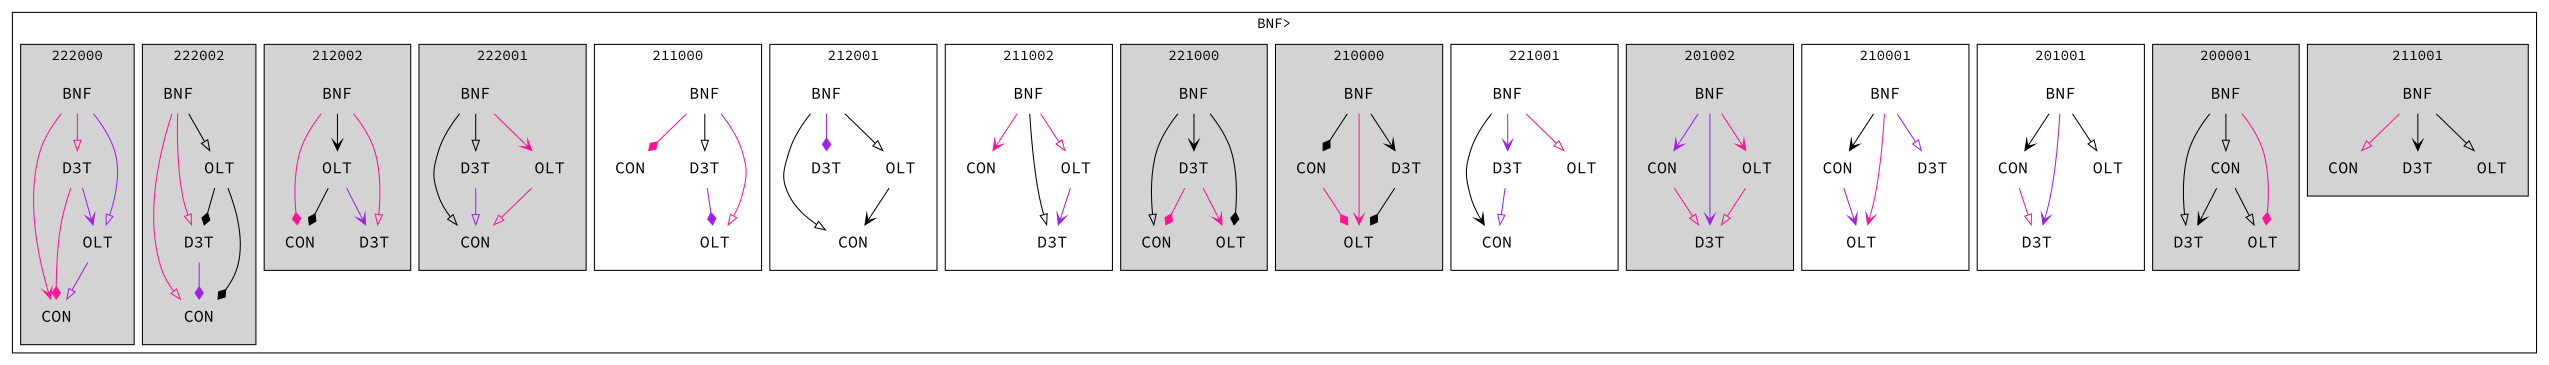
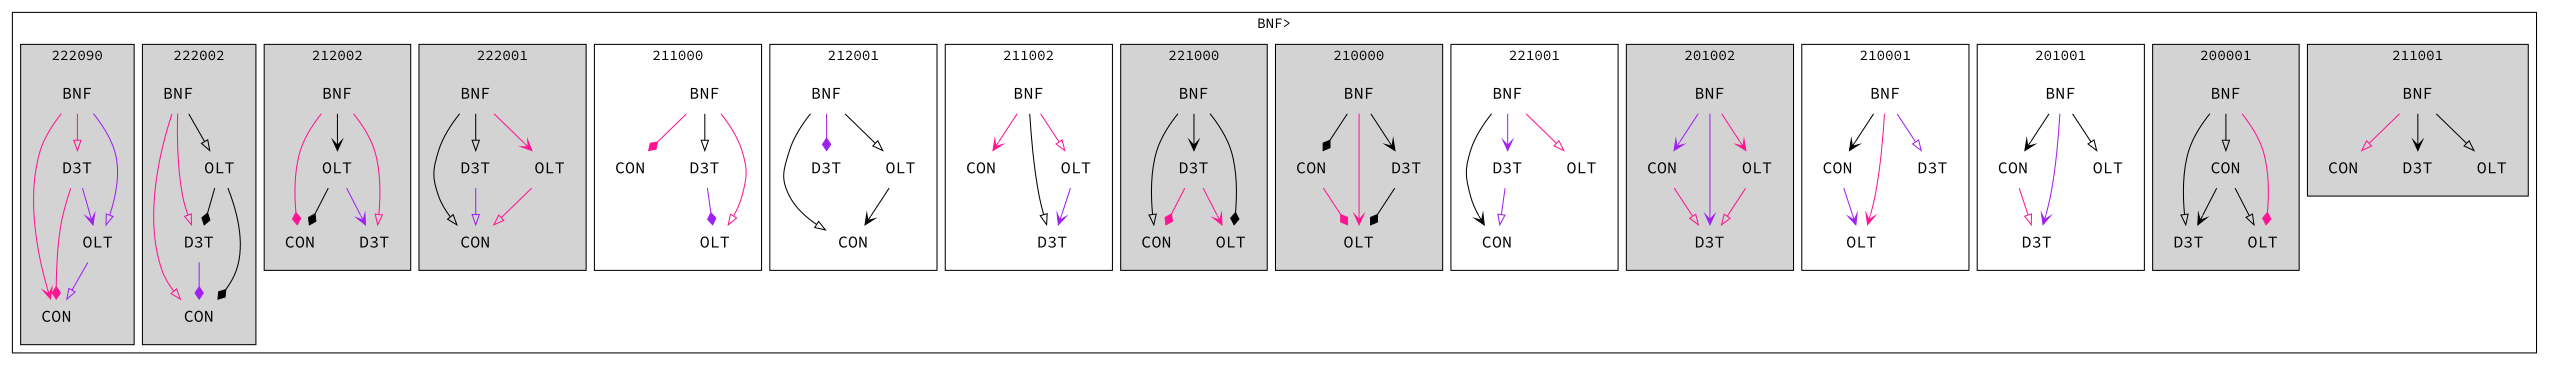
  strict digraph {
    compound=false
    labelloc=t
    fontname="Source Code Pro"
    node [fontsize=16 shape=plaintext fontname="Source Code Pro"]
    edge [color=black arrowhead=onormal fontname="Source Code Pro"]
    n1 [label=CON]
    n2 [label=BNF]
    n3 [label=D3T]
    n4 [label=OLT]
    n5 [label=CON]
    n6 [label=D3T]
    n7 [label=OLT]
    n8 [label=BNF]
    n9 [label=CON]
    n10 [label=D3T]
    n11 [label=BNF]
    n12 [label=OLT]
    n13 [label=CON]
    n14 [label=OLT]
    n15 [label=BNF]
    n16 [label=D3T]
    n17 [label=CON]
    n18 [label=D3T]
    n19 [label=BNF]
    n20 [label=OLT]
    n21 [label=CON]
    n22 [label=BNF]
    n23 [label=D3T]
    n24 [label=OLT]
    n25 [label=CON]
    n26 [label=OLT]
    n27 [label=BNF]
    n28 [label=D3T]
    n29 [label=CON]
    n30 [label=BNF]
    n31 [label=D3T]
    n32 [label=OLT]
    n33 [label=CON]
    n34 [label=BNF]
    n35 [label=D3T]
    n36 [label=OLT]
    n37 [label=CON]
    n38 [label=BNF]
    n39 [label=D3T]
    n40 [label=OLT]
    n41 [label=CON]
    n42 [label=BNF]
    n43 [label=D3T]
    n44 [label=OLT]
    n45 [label=CON]
    n46 [label=BNF]
    n47 [label=D3T]
    n48 [label=OLT]
    n49 [label=CON]
    n50 [label=BNF]
    n51 [label=D3T]
    n52 [label=OLT]
    n53 [label=CON]
    n54 [label=BNF]
    n55 [label=D3T]
    n56 [label=OLT]
    n57 [label=CON]
    n58 [label=BNF]
    n59 [label=D3T]
    n60 [label=OLT]
    subgraph cluster_1 {
      label="BNF>"
      subgraph cluster_2 {
        label=211001
        style=filled
        n1
        n2
        n3
        n4
      }
      subgraph cluster_3 {
        label=200001
        style=filled
        n5
        n6
        n7
        n8
      }
      subgraph cluster_4 {
        label=201001
        n9
        n10
        n11
        n12
      }
      subgraph cluster_5 {
        label=210001
        n13
        n14
        n15
        n16
      }
      subgraph cluster_6 {
        label=201002
        style=filled
        n17
        n18
        n19
        n20
      }
      subgraph cluster_7 {
        label=221001
        n21
        n22
        n23
        n24
      }
      subgraph cluster_8 {
        label=210000
        style=filled
        n25
        n26
        n27
        n28
      }
      subgraph cluster_9 {
        label=221000
        style=filled
        n29
        n30
        n31
        n32
      }
      subgraph cluster_10 {
        label=211002
        n33
        n34
        n35
        n36
      }
      subgraph cluster_11 {
        label=212001
        n37
        n38
        n39
        n40
      }
      subgraph cluster_12 {
        label=211000
        n41
        n42
        n43
        n44
      }
      subgraph cluster_13 {
        label=222001
        style=filled
        n45
        n46
        n47
        n48
      }
      subgraph cluster_14 {
        label=212002
        style=filled
        n49
        n50
        n51
        n52
      }
      subgraph cluster_15 {
        label=222002
        style=filled
        n53
        n54
        n55
        n56
      }
      subgraph cluster_16 {
-       label=222000
+       label=222090
        style=filled
        n57
        n58
        n59
        n60
      }
    }
    n2 -> n1 [color=deeppink]
    n2 -> n3 [arrowhead=vee]
    n2 -> n4
    n5 -> n6 [arrowhead=vee]
    n5 -> n7
    n8 -> n5
    n8 -> n6
    n8 -> n7 [color=deeppink arrowhead=diamond]
    n9 -> n10 [color=deeppink]
    n11 -> n9 [arrowhead=vee]
    n11 -> n10 [color=purple arrowhead=vee]
    n11 -> n12
    n13 -> n14 [color=purple arrowhead=vee]
    n15 -> n13 [arrowhead=vee]
    n15 -> n14 [color=deeppink arrowhead=vee]
    n15 -> n16 [color=purple]
    n17 -> n18 [color=deeppink]
    n19 -> n17 [color=purple arrowhead=vee]
    n19 -> n18 [color=purple arrowhead=vee]
    n19 -> n20 [color=deeppink arrowhead=vee]
    n20 -> n18 [color=deeppink]
    n22 -> n21 [arrowhead=vee]
    n22 -> n23 [color=purple arrowhead=vee]
    n22 -> n24 [color=deeppink]
    n23 -> n21 [color=purple]
    n25 -> n26 [color=deeppink arrowhead=diamond]
    n27 -> n25 [arrowhead=diamond]
    n27 -> n26 [color=deeppink arrowhead=vee]
    n27 -> n28 [arrowhead=vee]
    n28 -> n26 [arrowhead=diamond]
    n30 -> n29
    n30 -> n31 [arrowhead=vee]
    n30 -> n32 [arrowhead=diamond]
    n31 -> n29 [color=deeppink arrowhead=diamond]
    n31 -> n32 [color=deeppink arrowhead=vee]
    n34 -> n33 [color=deeppink arrowhead=vee]
    n34 -> n35
    n34 -> n36 [color=deeppink]
    n36 -> n35 [color=purple arrowhead=vee]
    n38 -> n37
    n38 -> n39 [color=purple arrowhead=diamond]
    n38 -> n40
    n40 -> n37 [arrowhead=vee]
    n42 -> n41 [color=deeppink arrowhead=diamond]
    n42 -> n43
    n42 -> n44 [color=deeppink]
    n43 -> n44 [color=purple arrowhead=diamond]
    n46 -> n45
    n46 -> n47
    n46 -> n48 [color=deeppink arrowhead=vee]
    n47 -> n45 [color=purple]
    n48 -> n45 [color=deeppink]
    n50 -> n49 [color=deeppink arrowhead=diamond]
    n50 -> n51 [color=deeppink]
    n50 -> n52 [arrowhead=vee]
    n52 -> n49 [arrowhead=diamond]
    n52 -> n51 [color=purple arrowhead=vee]
    n54 -> n53 [color=deeppink]
    n54 -> n55 [color=deeppink]
    n54 -> n56
    n55 -> n53 [color=purple arrowhead=diamond]
    n56 -> n53 [arrowhead=diamond]
    n56 -> n55 [arrowhead=diamond]
    n58 -> n57 [color=deeppink arrowhead=vee]
    n58 -> n59 [color=deeppink]
    n58 -> n60 [color=purple]
    n59 -> n57 [color=deeppink arrowhead=diamond]
    n59 -> n60 [color=purple arrowhead=vee]
    n60 -> n57 [color=purple]
  }
